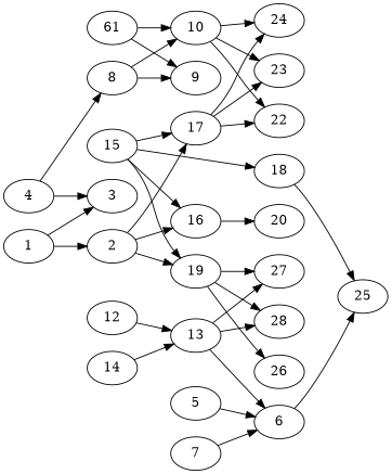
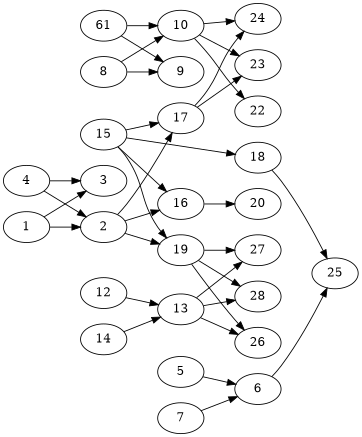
  digraph {
    rankdir=LR
    1
    2
    3
    16
    17
    19
    20
    22
    23
    24
    18
    25
    26
    27
    28
    4
    5
    6
    7
    8
    9
    10
    n23 [label=61]
    12
    13
    14
    15
    1 -> 2
    1 -> 3
    2 -> 16
    2 -> 17
    2 -> 19
    16 -> 20
-   17 -> 22
    17 -> 23
    17 -> 24
    19 -> 26
    19 -> 27
    19 -> 28
    18 -> 25
-   4 -> 8
+   4 -> 2
    4 -> 3
    5 -> 6
    6 -> 25
    7 -> 6
    8 -> 9
    8 -> 10
    10 -> 22
    10 -> 23
    10 -> 24
    n23 -> 9
    n23 -> 10
    12 -> 13
-   13 -> 6
+   13 -> 26
    13 -> 27
    13 -> 28
    14 -> 13
    15 -> 16
    15 -> 17
    15 -> 19
    15 -> 18
  }
